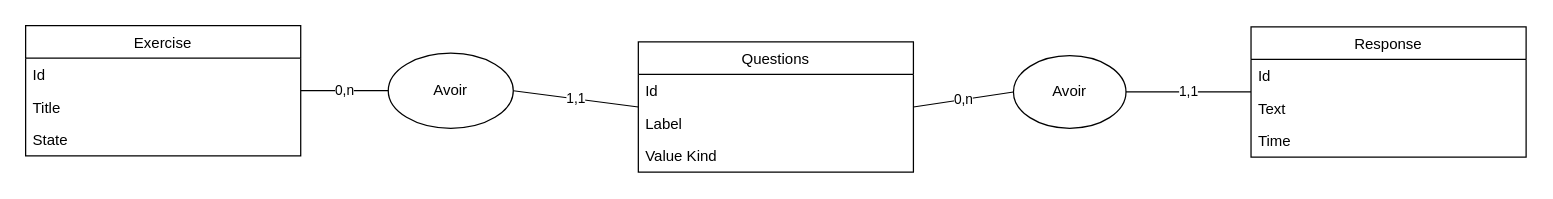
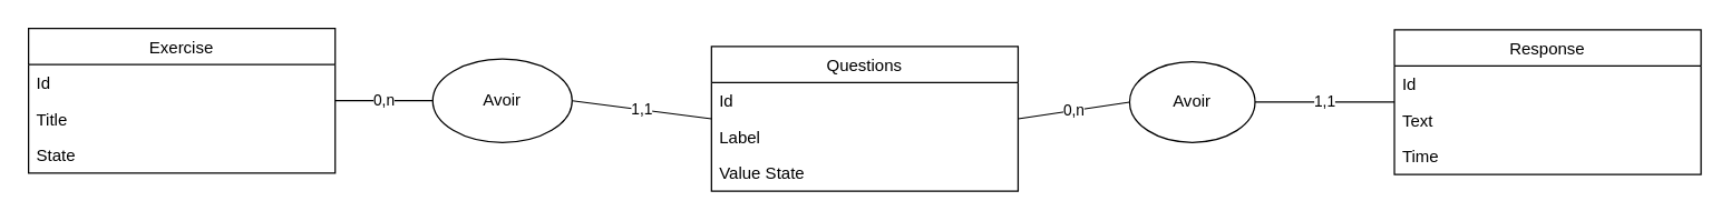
  <mxCell id="0" />
  <mxCell id="1" parent="0" />
  <mxCell id="2" value="Avoir" style="ellipse;whiteSpace=wrap;html=1;" vertex="1" parent="1"><mxGeometry x="310" y="42" width="100" height="60" as="geometry" /></mxCell>
  <mxCell id="3" value="Questions" style="swimlane;fontStyle=0;childLayout=stackLayout;horizontal=1;startSize=26;fillColor=none;horizontalStack=0;resizeParent=1;resizeParentMax=0;resizeLast=0;collapsible=1;marginBottom=0;" vertex="1" parent="1"><mxGeometry x="510" y="33" width="220" height="104" as="geometry" /></mxCell>
  <mxCell id="4" value="Id" style="text;strokeColor=none;fillColor=none;align=left;verticalAlign=top;spacingLeft=4;spacingRight=4;overflow=hidden;rotatable=0;points=[[0,0.5],[1,0.5]];portConstraint=eastwest;" vertex="1" parent="3"><mxGeometry y="26" width="220" height="26" as="geometry" /></mxCell>
  <mxCell id="5" value="Label" style="text;strokeColor=none;fillColor=none;align=left;verticalAlign=top;spacingLeft=4;spacingRight=4;overflow=hidden;rotatable=0;points=[[0,0.5],[1,0.5]];portConstraint=eastwest;" vertex="1" parent="3"><mxGeometry y="52" width="220" height="26" as="geometry" /></mxCell>
- <mxCell id="6" value="Value Kind" style="text;strokeColor=none;fillColor=none;align=left;verticalAlign=top;spacingLeft=4;spacingRight=4;overflow=hidden;rotatable=0;points=[[0,0.5],[1,0.5]];portConstraint=eastwest;" vertex="1" parent="3"><mxGeometry y="78" width="220" height="26" as="geometry" /></mxCell>
+ <mxCell id="6" value="Value State" style="text;strokeColor=none;fillColor=none;align=left;verticalAlign=top;spacingLeft=4;spacingRight=4;overflow=hidden;rotatable=0;points=[[0,0.5],[1,0.5]];portConstraint=eastwest;" vertex="1" parent="3"><mxGeometry y="78" width="220" height="26" as="geometry" /></mxCell>
  <mxCell id="7" value="Avoir" style="ellipse;whiteSpace=wrap;html=1;" vertex="1" parent="1"><mxGeometry x="810" y="44" width="90" height="58" as="geometry" /></mxCell>
  <mxCell id="8" value="0,n" style="endArrow=none;html=1;exitX=0;exitY=0.5;exitDx=0;exitDy=0;entryX=1;entryY=0.5;entryDx=0;entryDy=0;" edge="1" parent="1" source="2" target="16"><mxGeometry width="50" height="50" relative="1" as="geometry"><mxPoint x="440" y="-137" as="sourcePoint" /><mxPoint x="490" y="-187" as="targetPoint" /></mxGeometry></mxCell>
  <mxCell id="9" value="1,1" style="endArrow=none;html=1;entryX=0;entryY=0.5;entryDx=0;entryDy=0;exitX=1;exitY=0.5;exitDx=0;exitDy=0;" edge="1" parent="1" source="7" target="12"><mxGeometry width="50" height="50" relative="1" as="geometry"><mxPoint x="700" y="-7" as="sourcePoint" /><mxPoint x="750" y="-57" as="targetPoint" /></mxGeometry></mxCell>
  <mxCell id="10" value="0,n" style="endArrow=none;html=1;entryX=0;entryY=0.5;entryDx=0;entryDy=0;exitX=1;exitY=0.5;exitDx=0;exitDy=0;" edge="1" parent="1" source="3" target="7"><mxGeometry width="50" height="50" relative="1" as="geometry"><mxPoint x="780" y="62" as="sourcePoint" /><mxPoint x="830" y="17.5" as="targetPoint" /></mxGeometry></mxCell>
  <mxCell id="11" value="1,1" style="endArrow=none;html=1;entryX=0;entryY=0.5;entryDx=0;entryDy=0;exitX=1;exitY=0.5;exitDx=0;exitDy=0;" edge="1" parent="1" source="2" target="3"><mxGeometry width="50" height="50" relative="1" as="geometry"><mxPoint x="450" y="-127" as="sourcePoint" /><mxPoint x="500" y="-177" as="targetPoint" /></mxGeometry></mxCell>
  <mxCell id="12" value="Response" style="swimlane;fontStyle=0;childLayout=stackLayout;horizontal=1;startSize=26;fillColor=none;horizontalStack=0;resizeParent=1;resizeParentMax=0;resizeLast=0;collapsible=1;marginBottom=0;" vertex="1" parent="1"><mxGeometry x="1000" y="21" width="220" height="104" as="geometry" /></mxCell>
  <mxCell id="13" value="Id" style="text;strokeColor=none;fillColor=none;align=left;verticalAlign=top;spacingLeft=4;spacingRight=4;overflow=hidden;rotatable=0;points=[[0,0.5],[1,0.5]];portConstraint=eastwest;" vertex="1" parent="12"><mxGeometry y="26" width="220" height="26" as="geometry" /></mxCell>
  <mxCell id="14" value="Text" style="text;strokeColor=none;fillColor=none;align=left;verticalAlign=top;spacingLeft=4;spacingRight=4;overflow=hidden;rotatable=0;points=[[0,0.5],[1,0.5]];portConstraint=eastwest;" vertex="1" parent="12"><mxGeometry y="52" width="220" height="26" as="geometry" /></mxCell>
  <mxCell id="15" value="Time" style="text;strokeColor=none;fillColor=none;align=left;verticalAlign=top;spacingLeft=4;spacingRight=4;overflow=hidden;rotatable=0;points=[[0,0.5],[1,0.5]];portConstraint=eastwest;" vertex="1" parent="12"><mxGeometry y="78" width="220" height="26" as="geometry" /></mxCell>
  <mxCell id="16" value="Exercise" style="swimlane;fontStyle=0;childLayout=stackLayout;horizontal=1;startSize=26;fillColor=none;horizontalStack=0;resizeParent=1;resizeParentMax=0;resizeLast=0;collapsible=1;marginBottom=0;" vertex="1" parent="1"><mxGeometry x="20" y="20" width="220" height="104" as="geometry" /></mxCell>
  <mxCell id="17" value="Id" style="text;strokeColor=none;fillColor=none;align=left;verticalAlign=top;spacingLeft=4;spacingRight=4;overflow=hidden;rotatable=0;points=[[0,0.5],[1,0.5]];portConstraint=eastwest;" vertex="1" parent="16"><mxGeometry y="26" width="220" height="26" as="geometry" /></mxCell>
  <mxCell id="18" value="Title" style="text;strokeColor=none;fillColor=none;align=left;verticalAlign=top;spacingLeft=4;spacingRight=4;overflow=hidden;rotatable=0;points=[[0,0.5],[1,0.5]];portConstraint=eastwest;" vertex="1" parent="16"><mxGeometry y="52" width="220" height="26" as="geometry" /></mxCell>
  <mxCell id="19" value="State" style="text;strokeColor=none;fillColor=none;align=left;verticalAlign=top;spacingLeft=4;spacingRight=4;overflow=hidden;rotatable=0;points=[[0,0.5],[1,0.5]];portConstraint=eastwest;" vertex="1" parent="16"><mxGeometry y="78" width="220" height="26" as="geometry" /></mxCell>
